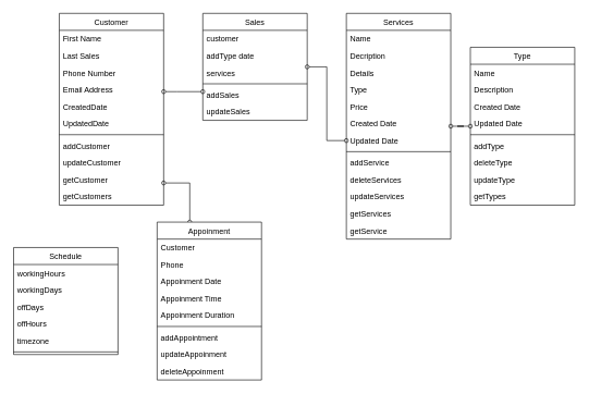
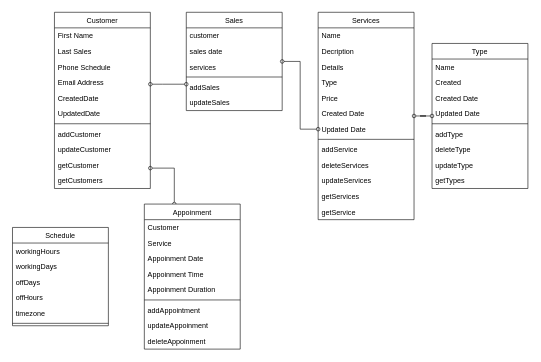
  <mxCell id="0" />
  <mxCell id="1" parent="0" />
  <mxCell id="2" value="" style="rounded=0;orthogonalLoop=1;jettySize=auto;html=1;endArrow=oval;endFill=0;startArrow=oval;startFill=0;edgeStyle=orthogonalEdgeStyle;" parent="1" source="4" target="36" edge="1"><mxGeometry relative="1" as="geometry"><Array as="points"><mxPoint x="270" y="140" /><mxPoint x="270" y="140" /></Array></mxGeometry></mxCell>
  <mxCell id="3" value="" style="edgeStyle=orthogonalEdgeStyle;rounded=0;orthogonalLoop=1;jettySize=auto;html=1;endArrow=oval;endFill=0;startArrow=oval;startFill=0;" parent="1" source="4" target="38" edge="1"><mxGeometry relative="1" as="geometry"><Array as="points"><mxPoint x="170" y="280" /><mxPoint x="290" y="280" /></Array></mxGeometry></mxCell>
  <mxCell id="4" value="Customer" style="swimlane;fontStyle=0;align=center;verticalAlign=top;childLayout=stackLayout;horizontal=1;startSize=26;horizontalStack=0;resizeParent=1;resizeLast=0;collapsible=1;marginBottom=0;rounded=0;shadow=0;strokeWidth=1;" parent="1" vertex="1"><mxGeometry x="90" y="20" width="160" height="294" as="geometry"><mxRectangle x="230" y="140" width="160" height="26" as="alternateBounds" /></mxGeometry></mxCell>
  <mxCell id="5" value="First Name" style="text;align=left;verticalAlign=top;spacingLeft=4;spacingRight=4;overflow=hidden;rotatable=0;points=[[0,0.5],[1,0.5]];portConstraint=eastwest;" parent="4" vertex="1"><mxGeometry y="26" width="160" height="26" as="geometry" /></mxCell>
  <mxCell id="6" value="Last Sales" style="text;align=left;verticalAlign=top;spacingLeft=4;spacingRight=4;overflow=hidden;rotatable=0;points=[[0,0.5],[1,0.5]];portConstraint=eastwest;" parent="4" vertex="1"><mxGeometry y="52" width="160" height="26" as="geometry" /></mxCell>
- <mxCell id="7" value="Phone Number" style="text;align=left;verticalAlign=top;spacingLeft=4;spacingRight=4;overflow=hidden;rotatable=0;points=[[0,0.5],[1,0.5]];portConstraint=eastwest;rounded=0;shadow=0;html=0;" parent="4" vertex="1"><mxGeometry y="78" width="160" height="26" as="geometry" /></mxCell>
+ <mxCell id="7" value="Phone Schedule" style="text;align=left;verticalAlign=top;spacingLeft=4;spacingRight=4;overflow=hidden;rotatable=0;points=[[0,0.5],[1,0.5]];portConstraint=eastwest;rounded=0;shadow=0;html=0;" parent="4" vertex="1"><mxGeometry y="78" width="160" height="26" as="geometry" /></mxCell>
  <mxCell id="8" value="Email Address" style="text;align=left;verticalAlign=top;spacingLeft=4;spacingRight=4;overflow=hidden;rotatable=0;points=[[0,0.5],[1,0.5]];portConstraint=eastwest;rounded=0;shadow=0;html=0;" vertex="1" parent="4"><mxGeometry y="104" width="160" height="26" as="geometry" /></mxCell>
  <mxCell id="9" value="CreatedDate" style="text;align=left;verticalAlign=top;spacingLeft=4;spacingRight=4;overflow=hidden;rotatable=0;points=[[0,0.5],[1,0.5]];portConstraint=eastwest;rounded=0;shadow=0;html=0;" vertex="1" parent="4"><mxGeometry y="130" width="160" height="26" as="geometry" /></mxCell>
  <mxCell id="10" value="UpdatedDate" style="text;align=left;verticalAlign=top;spacingLeft=4;spacingRight=4;overflow=hidden;rotatable=0;points=[[0,0.5],[1,0.5]];portConstraint=eastwest;rounded=0;shadow=0;html=0;" parent="4" vertex="1"><mxGeometry y="156" width="160" height="26" as="geometry" /></mxCell>
  <mxCell id="11" value="" style="line;html=1;strokeWidth=1;align=left;verticalAlign=middle;spacingTop=-1;spacingLeft=3;spacingRight=3;rotatable=0;labelPosition=right;points=[];portConstraint=eastwest;" parent="4" vertex="1"><mxGeometry y="182" width="160" height="8" as="geometry" /></mxCell>
  <mxCell id="12" value="addCustomer" style="text;align=left;verticalAlign=top;spacingLeft=4;spacingRight=4;overflow=hidden;rotatable=0;points=[[0,0.5],[1,0.5]];portConstraint=eastwest;" parent="4" vertex="1"><mxGeometry y="190" width="160" height="26" as="geometry" /></mxCell>
  <mxCell id="13" value="updateCustomer" style="text;align=left;verticalAlign=top;spacingLeft=4;spacingRight=4;overflow=hidden;rotatable=0;points=[[0,0.5],[1,0.5]];portConstraint=eastwest;" parent="4" vertex="1"><mxGeometry y="216" width="160" height="26" as="geometry" /></mxCell>
  <mxCell id="14" value="getCustomer" style="text;align=left;verticalAlign=top;spacingLeft=4;spacingRight=4;overflow=hidden;rotatable=0;points=[[0,0.5],[1,0.5]];portConstraint=eastwest;" parent="4" vertex="1"><mxGeometry y="242" width="160" height="26" as="geometry" /></mxCell>
  <mxCell id="15" value="getCustomers" style="text;align=left;verticalAlign=top;spacingLeft=4;spacingRight=4;overflow=hidden;rotatable=0;points=[[0,0.5],[1,0.5]];portConstraint=eastwest;" parent="4" vertex="1"><mxGeometry y="268" width="160" height="26" as="geometry" /></mxCell>
  <mxCell id="16" value="Services" style="swimlane;fontStyle=0;align=center;verticalAlign=top;childLayout=stackLayout;horizontal=1;startSize=26;horizontalStack=0;resizeParent=1;resizeLast=0;collapsible=1;marginBottom=0;rounded=0;shadow=0;strokeWidth=1;" parent="1" vertex="1"><mxGeometry x="530" y="20" width="160" height="346" as="geometry"><mxRectangle x="550" y="140" width="160" height="26" as="alternateBounds" /></mxGeometry></mxCell>
  <mxCell id="17" value="Name" style="text;align=left;verticalAlign=top;spacingLeft=4;spacingRight=4;overflow=hidden;rotatable=0;points=[[0,0.5],[1,0.5]];portConstraint=eastwest;rounded=0;shadow=0;html=0;" parent="16" vertex="1"><mxGeometry y="26" width="160" height="26" as="geometry" /></mxCell>
  <mxCell id="18" value="Decription" style="text;align=left;verticalAlign=top;spacingLeft=4;spacingRight=4;overflow=hidden;rotatable=0;points=[[0,0.5],[1,0.5]];portConstraint=eastwest;rounded=0;shadow=0;html=0;" parent="16" vertex="1"><mxGeometry y="52" width="160" height="26" as="geometry" /></mxCell>
  <mxCell id="19" value="Details" style="text;align=left;verticalAlign=top;spacingLeft=4;spacingRight=4;overflow=hidden;rotatable=0;points=[[0,0.5],[1,0.5]];portConstraint=eastwest;rounded=0;shadow=0;html=0;" parent="16" vertex="1"><mxGeometry y="78" width="160" height="26" as="geometry" /></mxCell>
  <mxCell id="20" value="Type" style="text;align=left;verticalAlign=top;spacingLeft=4;spacingRight=4;overflow=hidden;rotatable=0;points=[[0,0.5],[1,0.5]];portConstraint=eastwest;rounded=0;shadow=0;html=0;" parent="16" vertex="1"><mxGeometry y="104" width="160" height="26" as="geometry" /></mxCell>
  <mxCell id="21" value="Price" style="text;align=left;verticalAlign=top;spacingLeft=4;spacingRight=4;overflow=hidden;rotatable=0;points=[[0,0.5],[1,0.5]];portConstraint=eastwest;rounded=0;shadow=0;html=0;" vertex="1" parent="16"><mxGeometry y="130" width="160" height="26" as="geometry" /></mxCell>
  <mxCell id="22" value="Created Date" style="text;align=left;verticalAlign=top;spacingLeft=4;spacingRight=4;overflow=hidden;rotatable=0;points=[[0,0.5],[1,0.5]];portConstraint=eastwest;rounded=0;shadow=0;html=0;" vertex="1" parent="16"><mxGeometry y="156" width="160" height="26" as="geometry" /></mxCell>
  <mxCell id="23" value="Updated Date" style="text;align=left;verticalAlign=top;spacingLeft=4;spacingRight=4;overflow=hidden;rotatable=0;points=[[0,0.5],[1,0.5]];portConstraint=eastwest;rounded=0;shadow=0;html=0;" parent="16" vertex="1"><mxGeometry y="182" width="160" height="26" as="geometry" /></mxCell>
  <mxCell id="24" value="" style="line;html=1;strokeWidth=1;align=left;verticalAlign=middle;spacingTop=-1;spacingLeft=3;spacingRight=3;rotatable=0;labelPosition=right;points=[];portConstraint=eastwest;" parent="16" vertex="1"><mxGeometry y="208" width="160" height="8" as="geometry" /></mxCell>
  <mxCell id="25" value="addService" style="text;align=left;verticalAlign=top;spacingLeft=4;spacingRight=4;overflow=hidden;rotatable=0;points=[[0,0.5],[1,0.5]];portConstraint=eastwest;rounded=0;shadow=0;html=0;" parent="16" vertex="1"><mxGeometry y="216" width="160" height="26" as="geometry" /></mxCell>
  <mxCell id="26" value="deleteServices" style="text;align=left;verticalAlign=top;spacingLeft=4;spacingRight=4;overflow=hidden;rotatable=0;points=[[0,0.5],[1,0.5]];portConstraint=eastwest;rounded=0;shadow=0;html=0;" parent="16" vertex="1"><mxGeometry y="242" width="160" height="26" as="geometry" /></mxCell>
  <mxCell id="27" value="updateServices" style="text;align=left;verticalAlign=top;spacingLeft=4;spacingRight=4;overflow=hidden;rotatable=0;points=[[0,0.5],[1,0.5]];portConstraint=eastwest;rounded=0;shadow=0;html=0;" parent="16" vertex="1"><mxGeometry y="268" width="160" height="26" as="geometry" /></mxCell>
  <mxCell id="28" value="getServices" style="text;align=left;verticalAlign=top;spacingLeft=4;spacingRight=4;overflow=hidden;rotatable=0;points=[[0,0.5],[1,0.5]];portConstraint=eastwest;rounded=0;shadow=0;html=0;" vertex="1" parent="16"><mxGeometry y="294" width="160" height="26" as="geometry" /></mxCell>
  <mxCell id="29" value="getService" style="text;align=left;verticalAlign=top;spacingLeft=4;spacingRight=4;overflow=hidden;rotatable=0;points=[[0,0.5],[1,0.5]];portConstraint=eastwest;rounded=0;shadow=0;html=0;" vertex="1" parent="16"><mxGeometry y="320" width="160" height="26" as="geometry" /></mxCell>
  <mxCell id="30" value="" style="edgeStyle=elbowEdgeStyle;rounded=0;orthogonalLoop=1;jettySize=auto;html=1;endArrow=oval;endFill=0;startArrow=oval;startFill=0;" parent="1" source="31" target="23" edge="1"><mxGeometry relative="1" as="geometry" /></mxCell>
  <mxCell id="31" value="Sales" style="swimlane;fontStyle=0;align=center;verticalAlign=top;childLayout=stackLayout;horizontal=1;startSize=26;horizontalStack=0;resizeParent=1;resizeLast=0;collapsible=1;marginBottom=0;rounded=0;shadow=0;strokeWidth=1;" parent="1" vertex="1"><mxGeometry x="310" y="20" width="160" height="164" as="geometry"><mxRectangle x="230" y="140" width="160" height="26" as="alternateBounds" /></mxGeometry></mxCell>
  <mxCell id="32" value="customer" style="text;align=left;verticalAlign=top;spacingLeft=4;spacingRight=4;overflow=hidden;rotatable=0;points=[[0,0.5],[1,0.5]];portConstraint=eastwest;" parent="31" vertex="1"><mxGeometry y="26" width="160" height="26" as="geometry" /></mxCell>
- <mxCell id="33" value="addType date" style="text;align=left;verticalAlign=top;spacingLeft=4;spacingRight=4;overflow=hidden;rotatable=0;points=[[0,0.5],[1,0.5]];portConstraint=eastwest;rounded=0;shadow=0;html=0;" parent="31" vertex="1"><mxGeometry y="52" width="160" height="26" as="geometry" /></mxCell>
+ <mxCell id="33" value="sales date" style="text;align=left;verticalAlign=top;spacingLeft=4;spacingRight=4;overflow=hidden;rotatable=0;points=[[0,0.5],[1,0.5]];portConstraint=eastwest;rounded=0;shadow=0;html=0;" parent="31" vertex="1"><mxGeometry y="52" width="160" height="26" as="geometry" /></mxCell>
  <mxCell id="34" value="services" style="text;align=left;verticalAlign=top;spacingLeft=4;spacingRight=4;overflow=hidden;rotatable=0;points=[[0,0.5],[1,0.5]];portConstraint=eastwest;rounded=0;shadow=0;html=0;" parent="31" vertex="1"><mxGeometry y="78" width="160" height="26" as="geometry" /></mxCell>
  <mxCell id="35" value="" style="line;html=1;strokeWidth=1;align=left;verticalAlign=middle;spacingTop=-1;spacingLeft=3;spacingRight=3;rotatable=0;labelPosition=right;points=[];portConstraint=eastwest;" parent="31" vertex="1"><mxGeometry y="104" width="160" height="8" as="geometry" /></mxCell>
  <mxCell id="36" value="addSales" style="text;align=left;verticalAlign=top;spacingLeft=4;spacingRight=4;overflow=hidden;rotatable=0;points=[[0,0.5],[1,0.5]];portConstraint=eastwest;" parent="31" vertex="1"><mxGeometry y="112" width="160" height="26" as="geometry" /></mxCell>
  <mxCell id="37" value="updateSales" style="text;align=left;verticalAlign=top;spacingLeft=4;spacingRight=4;overflow=hidden;rotatable=0;points=[[0,0.5],[1,0.5]];portConstraint=eastwest;" parent="31" vertex="1"><mxGeometry y="138" width="160" height="26" as="geometry" /></mxCell>
  <mxCell id="38" value="Appoinment" style="swimlane;fontStyle=0;align=center;verticalAlign=top;childLayout=stackLayout;horizontal=1;startSize=26;horizontalStack=0;resizeParent=1;resizeLast=0;collapsible=1;marginBottom=0;rounded=0;shadow=0;strokeWidth=1;" parent="1" vertex="1"><mxGeometry x="240" y="340" width="160" height="242" as="geometry"><mxRectangle x="230" y="140" width="160" height="26" as="alternateBounds" /></mxGeometry></mxCell>
  <mxCell id="39" value="Customer" style="text;align=left;verticalAlign=top;spacingLeft=4;spacingRight=4;overflow=hidden;rotatable=0;points=[[0,0.5],[1,0.5]];portConstraint=eastwest;" parent="38" vertex="1"><mxGeometry y="26" width="160" height="26" as="geometry" /></mxCell>
- <mxCell id="40" value="Phone" style="text;align=left;verticalAlign=top;spacingLeft=4;spacingRight=4;overflow=hidden;rotatable=0;points=[[0,0.5],[1,0.5]];portConstraint=eastwest;rounded=0;shadow=0;html=0;" parent="38" vertex="1"><mxGeometry y="52" width="160" height="26" as="geometry" /></mxCell>
+ <mxCell id="40" value="Service" style="text;align=left;verticalAlign=top;spacingLeft=4;spacingRight=4;overflow=hidden;rotatable=0;points=[[0,0.5],[1,0.5]];portConstraint=eastwest;rounded=0;shadow=0;html=0;" parent="38" vertex="1"><mxGeometry y="52" width="160" height="26" as="geometry" /></mxCell>
  <mxCell id="41" value="Appoinment Date" style="text;align=left;verticalAlign=top;spacingLeft=4;spacingRight=4;overflow=hidden;rotatable=0;points=[[0,0.5],[1,0.5]];portConstraint=eastwest;rounded=0;shadow=0;html=0;" parent="38" vertex="1"><mxGeometry y="78" width="160" height="26" as="geometry" /></mxCell>
  <mxCell id="42" value="Appoinment Time" style="text;align=left;verticalAlign=top;spacingLeft=4;spacingRight=4;overflow=hidden;rotatable=0;points=[[0,0.5],[1,0.5]];portConstraint=eastwest;rounded=0;shadow=0;html=0;" parent="38" vertex="1"><mxGeometry y="104" width="160" height="26" as="geometry" /></mxCell>
  <mxCell id="43" value="Appoinment Duration" style="text;align=left;verticalAlign=top;spacingLeft=4;spacingRight=4;overflow=hidden;rotatable=0;points=[[0,0.5],[1,0.5]];portConstraint=eastwest;rounded=0;shadow=0;html=0;" parent="38" vertex="1"><mxGeometry y="130" width="160" height="26" as="geometry" /></mxCell>
  <mxCell id="44" value="" style="line;html=1;strokeWidth=1;align=left;verticalAlign=middle;spacingTop=-1;spacingLeft=3;spacingRight=3;rotatable=0;labelPosition=right;points=[];portConstraint=eastwest;" parent="38" vertex="1"><mxGeometry y="156" width="160" height="8" as="geometry" /></mxCell>
  <mxCell id="45" value="addAppointment" style="text;align=left;verticalAlign=top;spacingLeft=4;spacingRight=4;overflow=hidden;rotatable=0;points=[[0,0.5],[1,0.5]];portConstraint=eastwest;" parent="38" vertex="1"><mxGeometry y="164" width="160" height="26" as="geometry" /></mxCell>
  <mxCell id="46" value="updateAppoinment" style="text;align=left;verticalAlign=top;spacingLeft=4;spacingRight=4;overflow=hidden;rotatable=0;points=[[0,0.5],[1,0.5]];portConstraint=eastwest;" parent="38" vertex="1"><mxGeometry y="190" width="160" height="26" as="geometry" /></mxCell>
  <mxCell id="47" value="deleteAppoinment" style="text;align=left;verticalAlign=top;spacingLeft=4;spacingRight=4;overflow=hidden;rotatable=0;points=[[0,0.5],[1,0.5]];portConstraint=eastwest;" parent="38" vertex="1"><mxGeometry y="216" width="160" height="26" as="geometry" /></mxCell>
  <mxCell id="48" value="Schedule" style="swimlane;fontStyle=0;align=center;verticalAlign=top;childLayout=stackLayout;horizontal=1;startSize=26;horizontalStack=0;resizeParent=1;resizeLast=0;collapsible=1;marginBottom=0;rounded=0;shadow=0;strokeWidth=1;" parent="1" vertex="1"><mxGeometry x="20" y="379" width="160" height="164" as="geometry"><mxRectangle x="230" y="140" width="160" height="26" as="alternateBounds" /></mxGeometry></mxCell>
  <mxCell id="49" value="workingHours" style="text;align=left;verticalAlign=top;spacingLeft=4;spacingRight=4;overflow=hidden;rotatable=0;points=[[0,0.5],[1,0.5]];portConstraint=eastwest;" parent="48" vertex="1"><mxGeometry y="26" width="160" height="26" as="geometry" /></mxCell>
  <mxCell id="50" value="workingDays" style="text;align=left;verticalAlign=top;spacingLeft=4;spacingRight=4;overflow=hidden;rotatable=0;points=[[0,0.5],[1,0.5]];portConstraint=eastwest;" parent="48" vertex="1"><mxGeometry y="52" width="160" height="26" as="geometry" /></mxCell>
  <mxCell id="51" value="offDays" style="text;align=left;verticalAlign=top;spacingLeft=4;spacingRight=4;overflow=hidden;rotatable=0;points=[[0,0.5],[1,0.5]];portConstraint=eastwest;" parent="48" vertex="1"><mxGeometry y="78" width="160" height="26" as="geometry" /></mxCell>
  <mxCell id="52" value="offHours" style="text;align=left;verticalAlign=top;spacingLeft=4;spacingRight=4;overflow=hidden;rotatable=0;points=[[0,0.5],[1,0.5]];portConstraint=eastwest;" parent="48" vertex="1"><mxGeometry y="104" width="160" height="26" as="geometry" /></mxCell>
  <mxCell id="53" value="timezone" style="text;align=left;verticalAlign=top;spacingLeft=4;spacingRight=4;overflow=hidden;rotatable=0;points=[[0,0.5],[1,0.5]];portConstraint=eastwest;" parent="48" vertex="1"><mxGeometry y="130" width="160" height="26" as="geometry" /></mxCell>
  <mxCell id="54" value="" style="line;html=1;strokeWidth=1;align=left;verticalAlign=middle;spacingTop=-1;spacingLeft=3;spacingRight=3;rotatable=0;labelPosition=right;points=[];portConstraint=eastwest;" parent="48" vertex="1"><mxGeometry y="156" width="160" height="8" as="geometry" /></mxCell>
  <mxCell id="55" style="edgeStyle=orthogonalEdgeStyle;rounded=0;orthogonalLoop=1;jettySize=auto;html=1;endArrow=oval;endFill=0;startArrow=oval;startFill=0;" edge="1" parent="1" source="56" target="16"><mxGeometry relative="1" as="geometry" /></mxCell>
  <mxCell id="56" value="Type" style="swimlane;fontStyle=0;align=center;verticalAlign=top;childLayout=stackLayout;horizontal=1;startSize=26;horizontalStack=0;resizeParent=1;resizeLast=0;collapsible=1;marginBottom=0;rounded=0;shadow=0;strokeWidth=1;" vertex="1" parent="1"><mxGeometry x="720" y="72" width="160" height="242" as="geometry"><mxRectangle x="550" y="140" width="160" height="26" as="alternateBounds" /></mxGeometry></mxCell>
  <mxCell id="57" value="Name" style="text;align=left;verticalAlign=top;spacingLeft=4;spacingRight=4;overflow=hidden;rotatable=0;points=[[0,0.5],[1,0.5]];portConstraint=eastwest;rounded=0;shadow=0;html=0;" vertex="1" parent="56"><mxGeometry y="26" width="160" height="26" as="geometry" /></mxCell>
- <mxCell id="58" value="Description" style="text;align=left;verticalAlign=top;spacingLeft=4;spacingRight=4;overflow=hidden;rotatable=0;points=[[0,0.5],[1,0.5]];portConstraint=eastwest;rounded=0;shadow=0;html=0;" vertex="1" parent="56"><mxGeometry y="52" width="160" height="26" as="geometry" /></mxCell>
+ <mxCell id="58" value="Created" style="text;align=left;verticalAlign=top;spacingLeft=4;spacingRight=4;overflow=hidden;rotatable=0;points=[[0,0.5],[1,0.5]];portConstraint=eastwest;rounded=0;shadow=0;html=0;" vertex="1" parent="56"><mxGeometry y="52" width="160" height="26" as="geometry" /></mxCell>
  <mxCell id="59" value="Created Date" style="text;align=left;verticalAlign=top;spacingLeft=4;spacingRight=4;overflow=hidden;rotatable=0;points=[[0,0.5],[1,0.5]];portConstraint=eastwest;rounded=0;shadow=0;html=0;" vertex="1" parent="56"><mxGeometry y="78" width="160" height="26" as="geometry" /></mxCell>
  <mxCell id="60" value="Updated Date" style="text;align=left;verticalAlign=top;spacingLeft=4;spacingRight=4;overflow=hidden;rotatable=0;points=[[0,0.5],[1,0.5]];portConstraint=eastwest;rounded=0;shadow=0;html=0;" vertex="1" parent="56"><mxGeometry y="104" width="160" height="26" as="geometry" /></mxCell>
  <mxCell id="61" value="" style="line;html=1;strokeWidth=1;align=left;verticalAlign=middle;spacingTop=-1;spacingLeft=3;spacingRight=3;rotatable=0;labelPosition=right;points=[];portConstraint=eastwest;" vertex="1" parent="56"><mxGeometry y="130" width="160" height="8" as="geometry" /></mxCell>
  <mxCell id="62" value="addType" style="text;align=left;verticalAlign=top;spacingLeft=4;spacingRight=4;overflow=hidden;rotatable=0;points=[[0,0.5],[1,0.5]];portConstraint=eastwest;rounded=0;shadow=0;html=0;" vertex="1" parent="56"><mxGeometry y="138" width="160" height="26" as="geometry" /></mxCell>
  <mxCell id="63" value="deleteType" style="text;align=left;verticalAlign=top;spacingLeft=4;spacingRight=4;overflow=hidden;rotatable=0;points=[[0,0.5],[1,0.5]];portConstraint=eastwest;rounded=0;shadow=0;html=0;" vertex="1" parent="56"><mxGeometry y="164" width="160" height="26" as="geometry" /></mxCell>
  <mxCell id="64" value="updateType" style="text;align=left;verticalAlign=top;spacingLeft=4;spacingRight=4;overflow=hidden;rotatable=0;points=[[0,0.5],[1,0.5]];portConstraint=eastwest;rounded=0;shadow=0;html=0;" vertex="1" parent="56"><mxGeometry y="190" width="160" height="26" as="geometry" /></mxCell>
  <mxCell id="65" value="getTypes" style="text;align=left;verticalAlign=top;spacingLeft=4;spacingRight=4;overflow=hidden;rotatable=0;points=[[0,0.5],[1,0.5]];portConstraint=eastwest;rounded=0;shadow=0;html=0;" vertex="1" parent="56"><mxGeometry y="216" width="160" height="26" as="geometry" /></mxCell>
